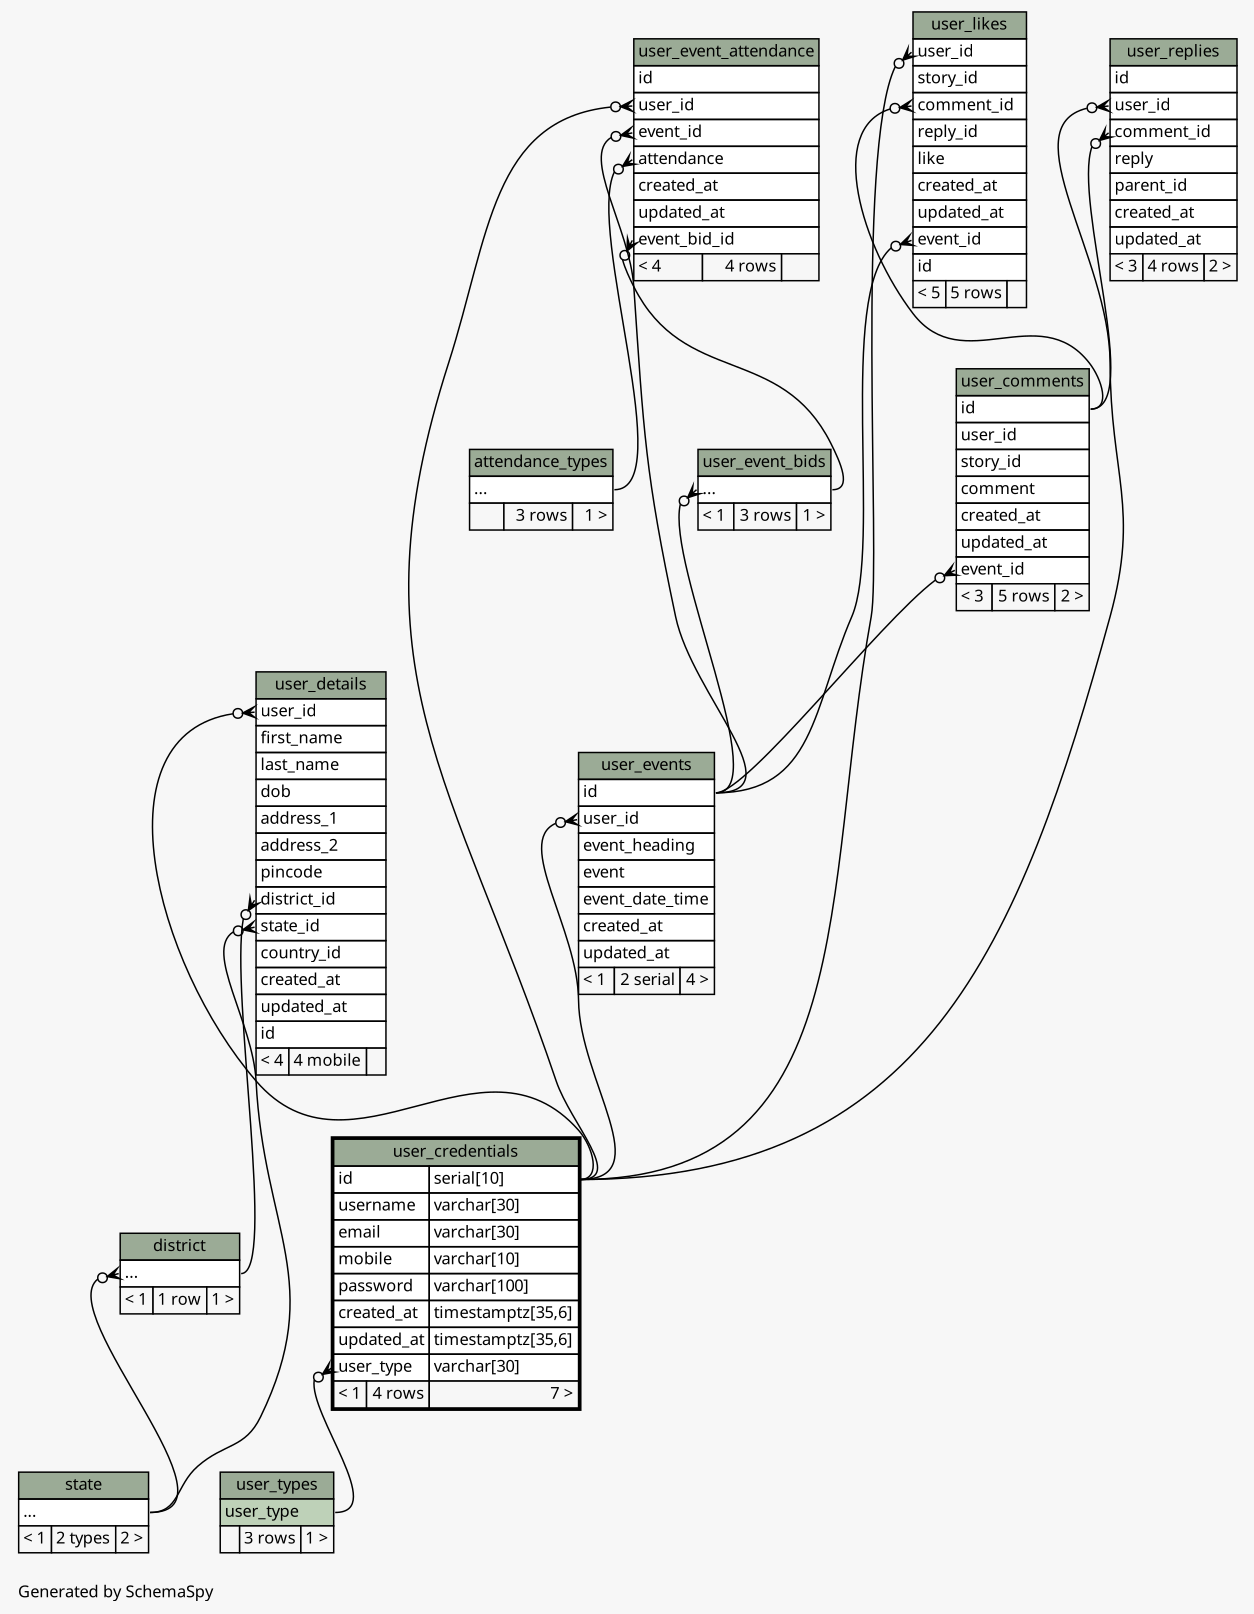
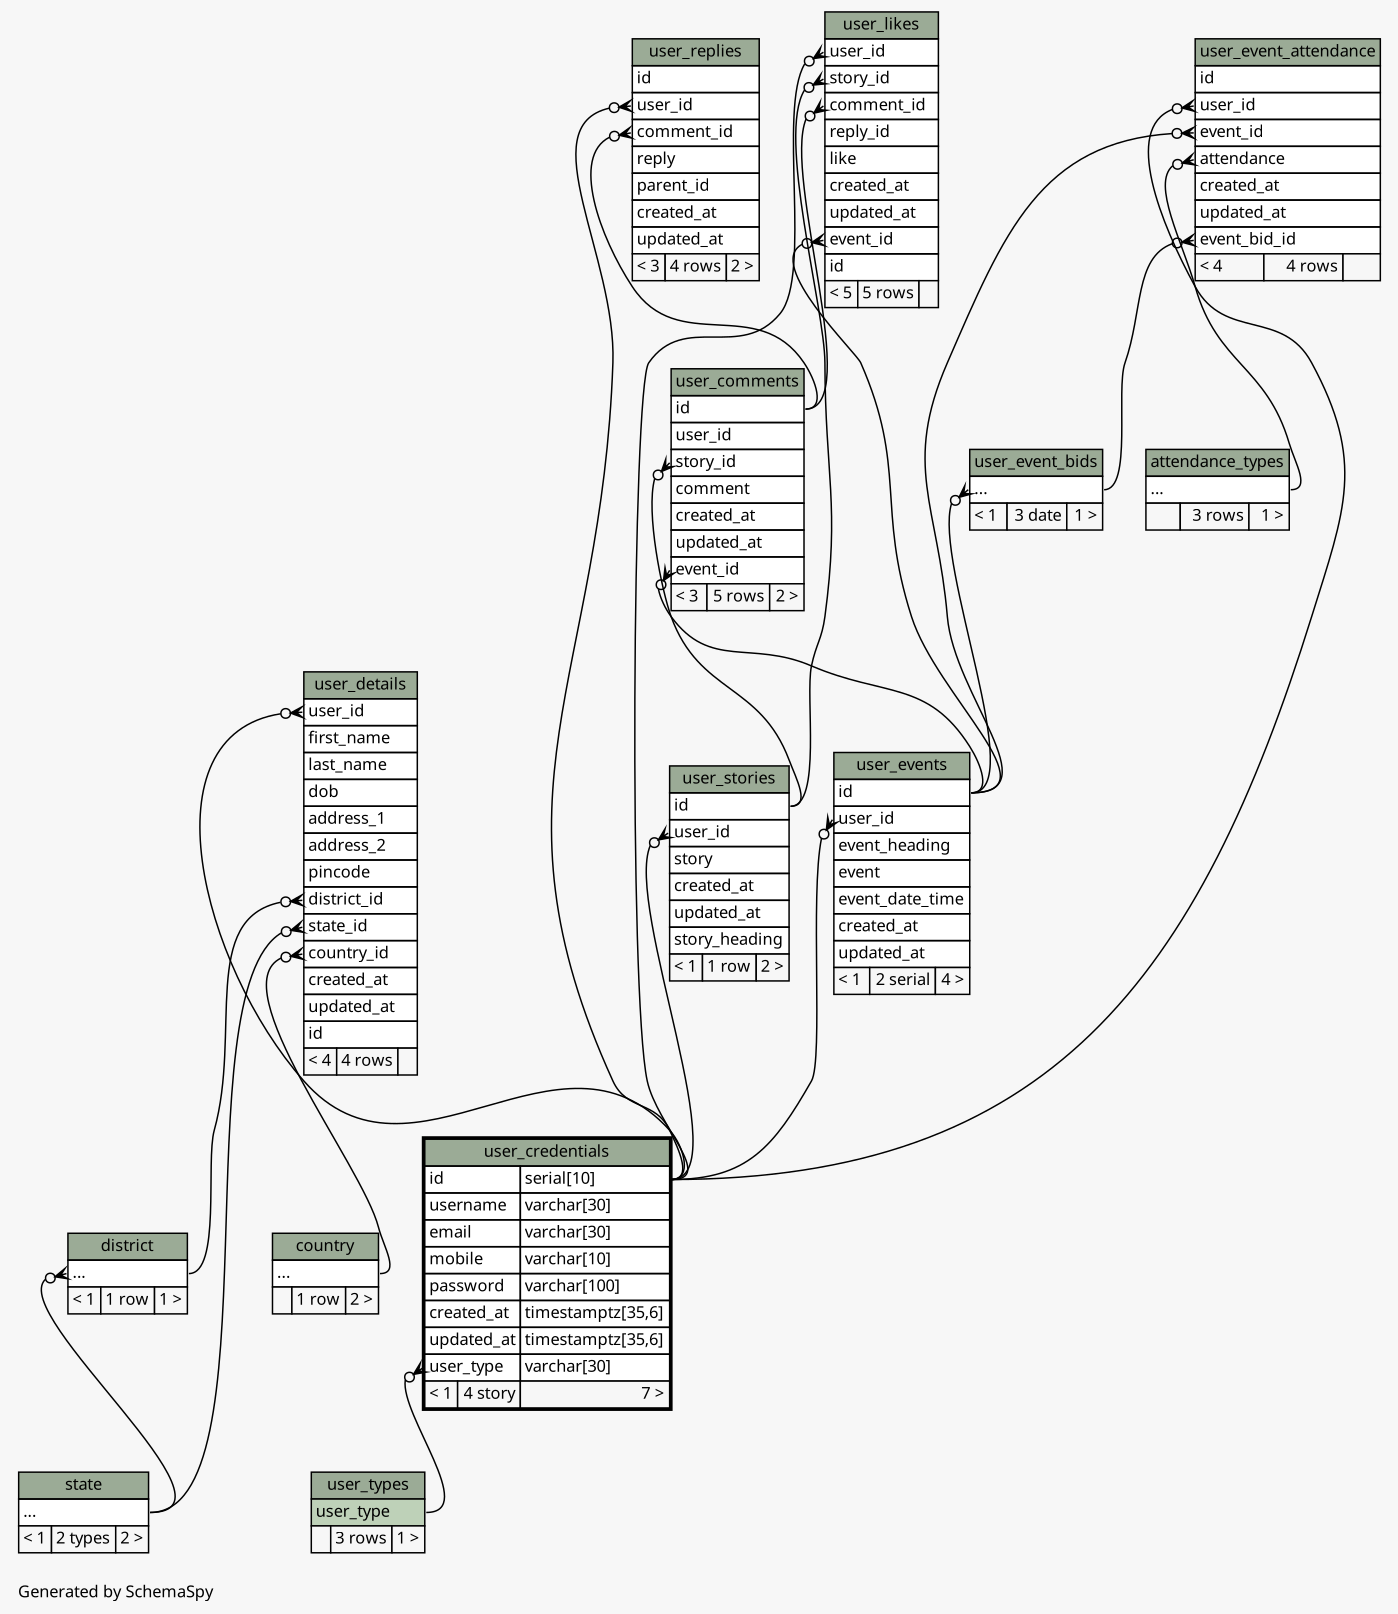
  digraph {
    bgcolor="#f7f7f7"
    fontname="Noto Sans"
    fontsize=11
    label="\nGenerated by SchemaSpy"
    labeljust=l
    nodesep=0.18
    rankdir=TB
    ranksep=0.46
    node [fontname="Noto Sans" fontsize=11 shape=plaintext]
    edge [arrowhead=none arrowsize=0.8 arrowtail=crowodot dir=back fontname="Noto Sans" headport="id:e" tailport="user_id:w"]
    n1 [label=<     <TABLE BORDER="0" CELLBORDER="1" CELLSPACING="0" BGCOLOR="#ffffff">       <TR><TD COLSPAN="3" BGCOLOR="#9bab96" ALIGN="CENTER">district</TD></TR>       <TR><TD PORT="elipses" COLSPAN="3" ALIGN="LEFT">...</TD></TR>       <TR><TD ALIGN="LEFT" BGCOLOR="#f7f7f7">&lt; 1</TD><TD ALIGN="RIGHT" BGCOLOR="#f7f7f7">1 row</TD><TD ALIGN="RIGHT" BGCOLOR="#f7f7f7">1 &gt;</TD></TR>     </TABLE>>]
    n2 [label=<     <TABLE BORDER="0" CELLBORDER="1" CELLSPACING="0" BGCOLOR="#ffffff">       <TR><TD COLSPAN="3" BGCOLOR="#9bab96" ALIGN="CENTER">state</TD></TR>       <TR><TD PORT="elipses" COLSPAN="3" ALIGN="LEFT">...</TD></TR>       <TR><TD ALIGN="LEFT" BGCOLOR="#f7f7f7">&lt; 1</TD><TD ALIGN="RIGHT" BGCOLOR="#f7f7f7">2 types</TD><TD ALIGN="RIGHT" BGCOLOR="#f7f7f7">2 &gt;</TD></TR>     </TABLE>>]
+   n3 [label=<     <TABLE BORDER="0" CELLBORDER="1" CELLSPACING="0" BGCOLOR="#ffffff">       <TR><TD COLSPAN="3" BGCOLOR="#9bab96" ALIGN="CENTER">country</TD></TR>       <TR><TD PORT="elipses" COLSPAN="3" ALIGN="LEFT">...</TD></TR>       <TR><TD ALIGN="LEFT" BGCOLOR="#f7f7f7">  </TD><TD ALIGN="RIGHT" BGCOLOR="#f7f7f7">1 row</TD><TD ALIGN="RIGHT" BGCOLOR="#f7f7f7">2 &gt;</TD></TR>     </TABLE>>]
    n4 [label=<     <TABLE BORDER="0" CELLBORDER="1" CELLSPACING="0" BGCOLOR="#ffffff">       <TR><TD COLSPAN="3" BGCOLOR="#9bab96" ALIGN="CENTER">user_comments</TD></TR>       <TR><TD PORT="id" COLSPAN="3" ALIGN="LEFT">id</TD></TR>       <TR><TD PORT="user_id" COLSPAN="3" ALIGN="LEFT">user_id</TD></TR>       <TR><TD PORT="story_id" COLSPAN="3" ALIGN="LEFT">story_id</TD></TR>       <TR><TD PORT="comment" COLSPAN="3" ALIGN="LEFT">comment</TD></TR>       <TR><TD PORT="created_at" COLSPAN="3" ALIGN="LEFT">created_at</TD></TR>       <TR><TD PORT="updated_at" COLSPAN="3" ALIGN="LEFT">updated_at</TD></TR>       <TR><TD PORT="event_id" COLSPAN="3" ALIGN="LEFT">event_id</TD></TR>       <TR><TD ALIGN="LEFT" BGCOLOR="#f7f7f7">&lt; 3</TD><TD ALIGN="RIGHT" BGCOLOR="#f7f7f7">5 rows</TD><TD ALIGN="RIGHT" BGCOLOR="#f7f7f7">2 &gt;</TD></TR>     </TABLE>>]
    n5 [label=<     <TABLE BORDER="0" CELLBORDER="1" CELLSPACING="0" BGCOLOR="#ffffff">       <TR><TD COLSPAN="3" BGCOLOR="#9bab96" ALIGN="CENTER">user_events</TD></TR>       <TR><TD PORT="id" COLSPAN="3" ALIGN="LEFT">id</TD></TR>       <TR><TD PORT="user_id" COLSPAN="3" ALIGN="LEFT">user_id</TD></TR>       <TR><TD PORT="event_heading" COLSPAN="3" ALIGN="LEFT">event_heading</TD></TR>       <TR><TD PORT="event" COLSPAN="3" ALIGN="LEFT">event</TD></TR>       <TR><TD PORT="event_date_time" COLSPAN="3" ALIGN="LEFT">event_date_time</TD></TR>       <TR><TD PORT="created_at" COLSPAN="3" ALIGN="LEFT">created_at</TD></TR>       <TR><TD PORT="updated_at" COLSPAN="3" ALIGN="LEFT">updated_at</TD></TR>       <TR><TD ALIGN="LEFT" BGCOLOR="#f7f7f7">&lt; 1</TD><TD ALIGN="RIGHT" BGCOLOR="#f7f7f7">2 serial</TD><TD ALIGN="RIGHT" BGCOLOR="#f7f7f7">4 &gt;</TD></TR>     </TABLE>>]
-   n7 [label=<     <TABLE BORDER="2" CELLBORDER="1" CELLSPACING="0" BGCOLOR="#ffffff">       <TR><TD COLSPAN="3" BGCOLOR="#9bab96" ALIGN="CENTER">user_credentials</TD></TR>       <TR><TD PORT="id" COLSPAN="2" ALIGN="LEFT">id</TD><TD PORT="id.type" ALIGN="LEFT">serial[10]</TD></TR>       <TR><TD PORT="username" COLSPAN="2" ALIGN="LEFT">username</TD><TD PORT="username.type" ALIGN="LEFT">varchar[30]</TD></TR>       <TR><TD PORT="email" COLSPAN="2" ALIGN="LEFT">email</TD><TD PORT="email.type" ALIGN="LEFT">varchar[30]</TD></TR>       <TR><TD PORT="mobile" COLSPAN="2" ALIGN="LEFT">mobile</TD><TD PORT="mobile.type" ALIGN="LEFT">varchar[10]</TD></TR>       <TR><TD PORT="password" COLSPAN="2" ALIGN="LEFT">password</TD><TD PORT="password.type" ALIGN="LEFT">varchar[100]</TD></TR>       <TR><TD PORT="created_at" COLSPAN="2" ALIGN="LEFT">created_at</TD><TD PORT="created_at.type" ALIGN="LEFT">timestamptz[35,6]</TD></TR>       <TR><TD PORT="updated_at" COLSPAN="2" ALIGN="LEFT">updated_at</TD><TD PORT="updated_at.type" ALIGN="LEFT">timestamptz[35,6]</TD></TR>       <TR><TD PORT="user_type" COLSPAN="2" ALIGN="LEFT">user_type</TD><TD PORT="user_type.type" ALIGN="LEFT">varchar[30]</TD></TR>       <TR><TD ALIGN="LEFT" BGCOLOR="#f7f7f7">&lt; 1</TD><TD ALIGN="RIGHT" BGCOLOR="#f7f7f7">4 rows</TD><TD ALIGN="RIGHT" BGCOLOR="#f7f7f7">7 &gt;</TD></TR>     </TABLE>>]
+   n6 [label=<     <TABLE BORDER="0" CELLBORDER="1" CELLSPACING="0" BGCOLOR="#ffffff">       <TR><TD COLSPAN="3" BGCOLOR="#9bab96" ALIGN="CENTER">user_stories</TD></TR>       <TR><TD PORT="id" COLSPAN="3" ALIGN="LEFT">id</TD></TR>       <TR><TD PORT="user_id" COLSPAN="3" ALIGN="LEFT">user_id</TD></TR>       <TR><TD PORT="story" COLSPAN="3" ALIGN="LEFT">story</TD></TR>       <TR><TD PORT="created_at" COLSPAN="3" ALIGN="LEFT">created_at</TD></TR>       <TR><TD PORT="updated_at" COLSPAN="3" ALIGN="LEFT">updated_at</TD></TR>       <TR><TD PORT="story_heading" COLSPAN="3" ALIGN="LEFT">story_heading</TD></TR>       <TR><TD ALIGN="LEFT" BGCOLOR="#f7f7f7">&lt; 1</TD><TD ALIGN="RIGHT" BGCOLOR="#f7f7f7">1 row</TD><TD ALIGN="RIGHT" BGCOLOR="#f7f7f7">2 &gt;</TD></TR>     </TABLE>>]
+   n7 [label=<     <TABLE BORDER="2" CELLBORDER="1" CELLSPACING="0" BGCOLOR="#ffffff">       <TR><TD COLSPAN="3" BGCOLOR="#9bab96" ALIGN="CENTER">user_credentials</TD></TR>       <TR><TD PORT="id" COLSPAN="2" ALIGN="LEFT">id</TD><TD PORT="id.type" ALIGN="LEFT">serial[10]</TD></TR>       <TR><TD PORT="username" COLSPAN="2" ALIGN="LEFT">username</TD><TD PORT="username.type" ALIGN="LEFT">varchar[30]</TD></TR>       <TR><TD PORT="email" COLSPAN="2" ALIGN="LEFT">email</TD><TD PORT="email.type" ALIGN="LEFT">varchar[30]</TD></TR>       <TR><TD PORT="mobile" COLSPAN="2" ALIGN="LEFT">mobile</TD><TD PORT="mobile.type" ALIGN="LEFT">varchar[10]</TD></TR>       <TR><TD PORT="password" COLSPAN="2" ALIGN="LEFT">password</TD><TD PORT="password.type" ALIGN="LEFT">varchar[100]</TD></TR>       <TR><TD PORT="created_at" COLSPAN="2" ALIGN="LEFT">created_at</TD><TD PORT="created_at.type" ALIGN="LEFT">timestamptz[35,6]</TD></TR>       <TR><TD PORT="updated_at" COLSPAN="2" ALIGN="LEFT">updated_at</TD><TD PORT="updated_at.type" ALIGN="LEFT">timestamptz[35,6]</TD></TR>       <TR><TD PORT="user_type" COLSPAN="2" ALIGN="LEFT">user_type</TD><TD PORT="user_type.type" ALIGN="LEFT">varchar[30]</TD></TR>       <TR><TD ALIGN="LEFT" BGCOLOR="#f7f7f7">&lt; 1</TD><TD ALIGN="RIGHT" BGCOLOR="#f7f7f7">4 story</TD><TD ALIGN="RIGHT" BGCOLOR="#f7f7f7">7 &gt;</TD></TR>     </TABLE>>]
    n8 [label=<     <TABLE BORDER="0" CELLBORDER="1" CELLSPACING="0" BGCOLOR="#ffffff">       <TR><TD COLSPAN="3" BGCOLOR="#9bab96" ALIGN="CENTER">user_types</TD></TR>       <TR><TD PORT="user_type" COLSPAN="3" BGCOLOR="#bed1b8" ALIGN="LEFT">user_type</TD></TR>       <TR><TD ALIGN="LEFT" BGCOLOR="#f7f7f7">  </TD><TD ALIGN="RIGHT" BGCOLOR="#f7f7f7">3 rows</TD><TD ALIGN="RIGHT" BGCOLOR="#f7f7f7">1 &gt;</TD></TR>     </TABLE>>]
-   n9 [label=<     <TABLE BORDER="0" CELLBORDER="1" CELLSPACING="0" BGCOLOR="#ffffff">       <TR><TD COLSPAN="3" BGCOLOR="#9bab96" ALIGN="CENTER">user_details</TD></TR>       <TR><TD PORT="user_id" COLSPAN="3" ALIGN="LEFT">user_id</TD></TR>       <TR><TD PORT="first_name" COLSPAN="3" ALIGN="LEFT">first_name</TD></TR>       <TR><TD PORT="last_name" COLSPAN="3" ALIGN="LEFT">last_name</TD></TR>       <TR><TD PORT="dob" COLSPAN="3" ALIGN="LEFT">dob</TD></TR>       <TR><TD PORT="address_1" COLSPAN="3" ALIGN="LEFT">address_1</TD></TR>       <TR><TD PORT="address_2" COLSPAN="3" ALIGN="LEFT">address_2</TD></TR>       <TR><TD PORT="pincode" COLSPAN="3" ALIGN="LEFT">pincode</TD></TR>       <TR><TD PORT="district_id" COLSPAN="3" ALIGN="LEFT">district_id</TD></TR>       <TR><TD PORT="state_id" COLSPAN="3" ALIGN="LEFT">state_id</TD></TR>       <TR><TD PORT="country_id" COLSPAN="3" ALIGN="LEFT">country_id</TD></TR>       <TR><TD PORT="created_at" COLSPAN="3" ALIGN="LEFT">created_at</TD></TR>       <TR><TD PORT="updated_at" COLSPAN="3" ALIGN="LEFT">updated_at</TD></TR>       <TR><TD PORT="id" COLSPAN="3" ALIGN="LEFT">id</TD></TR>       <TR><TD ALIGN="LEFT" BGCOLOR="#f7f7f7">&lt; 4</TD><TD ALIGN="RIGHT" BGCOLOR="#f7f7f7">4 mobile</TD><TD ALIGN="RIGHT" BGCOLOR="#f7f7f7">  </TD></TR>     </TABLE>>]
+   n9 [label=<     <TABLE BORDER="0" CELLBORDER="1" CELLSPACING="0" BGCOLOR="#ffffff">       <TR><TD COLSPAN="3" BGCOLOR="#9bab96" ALIGN="CENTER">user_details</TD></TR>       <TR><TD PORT="user_id" COLSPAN="3" ALIGN="LEFT">user_id</TD></TR>       <TR><TD PORT="first_name" COLSPAN="3" ALIGN="LEFT">first_name</TD></TR>       <TR><TD PORT="last_name" COLSPAN="3" ALIGN="LEFT">last_name</TD></TR>       <TR><TD PORT="dob" COLSPAN="3" ALIGN="LEFT">dob</TD></TR>       <TR><TD PORT="address_1" COLSPAN="3" ALIGN="LEFT">address_1</TD></TR>       <TR><TD PORT="address_2" COLSPAN="3" ALIGN="LEFT">address_2</TD></TR>       <TR><TD PORT="pincode" COLSPAN="3" ALIGN="LEFT">pincode</TD></TR>       <TR><TD PORT="district_id" COLSPAN="3" ALIGN="LEFT">district_id</TD></TR>       <TR><TD PORT="state_id" COLSPAN="3" ALIGN="LEFT">state_id</TD></TR>       <TR><TD PORT="country_id" COLSPAN="3" ALIGN="LEFT">country_id</TD></TR>       <TR><TD PORT="created_at" COLSPAN="3" ALIGN="LEFT">created_at</TD></TR>       <TR><TD PORT="updated_at" COLSPAN="3" ALIGN="LEFT">updated_at</TD></TR>       <TR><TD PORT="id" COLSPAN="3" ALIGN="LEFT">id</TD></TR>       <TR><TD ALIGN="LEFT" BGCOLOR="#f7f7f7">&lt; 4</TD><TD ALIGN="RIGHT" BGCOLOR="#f7f7f7">4 rows</TD><TD ALIGN="RIGHT" BGCOLOR="#f7f7f7">  </TD></TR>     </TABLE>>]
    n10 [label=<     <TABLE BORDER="0" CELLBORDER="1" CELLSPACING="0" BGCOLOR="#ffffff">       <TR><TD COLSPAN="3" BGCOLOR="#9bab96" ALIGN="CENTER">user_event_attendance</TD></TR>       <TR><TD PORT="id" COLSPAN="3" ALIGN="LEFT">id</TD></TR>       <TR><TD PORT="user_id" COLSPAN="3" ALIGN="LEFT">user_id</TD></TR>       <TR><TD PORT="event_id" COLSPAN="3" ALIGN="LEFT">event_id</TD></TR>       <TR><TD PORT="attendance" COLSPAN="3" ALIGN="LEFT">attendance</TD></TR>       <TR><TD PORT="created_at" COLSPAN="3" ALIGN="LEFT">created_at</TD></TR>       <TR><TD PORT="updated_at" COLSPAN="3" ALIGN="LEFT">updated_at</TD></TR>       <TR><TD PORT="event_bid_id" COLSPAN="3" ALIGN="LEFT">event_bid_id</TD></TR>       <TR><TD ALIGN="LEFT" BGCOLOR="#f7f7f7">&lt; 4</TD><TD ALIGN="RIGHT" BGCOLOR="#f7f7f7">4 rows</TD><TD ALIGN="RIGHT" BGCOLOR="#f7f7f7">  </TD></TR>     </TABLE>>]
    n11 [label=<     <TABLE BORDER="0" CELLBORDER="1" CELLSPACING="0" BGCOLOR="#ffffff">       <TR><TD COLSPAN="3" BGCOLOR="#9bab96" ALIGN="CENTER">attendance_types</TD></TR>       <TR><TD PORT="elipses" COLSPAN="3" ALIGN="LEFT">...</TD></TR>       <TR><TD ALIGN="LEFT" BGCOLOR="#f7f7f7">  </TD><TD ALIGN="RIGHT" BGCOLOR="#f7f7f7">3 rows</TD><TD ALIGN="RIGHT" BGCOLOR="#f7f7f7">1 &gt;</TD></TR>     </TABLE>>]
-   n12 [label=<     <TABLE BORDER="0" CELLBORDER="1" CELLSPACING="0" BGCOLOR="#ffffff">       <TR><TD COLSPAN="3" BGCOLOR="#9bab96" ALIGN="CENTER">user_event_bids</TD></TR>       <TR><TD PORT="elipses" COLSPAN="3" ALIGN="LEFT">...</TD></TR>       <TR><TD ALIGN="LEFT" BGCOLOR="#f7f7f7">&lt; 1</TD><TD ALIGN="RIGHT" BGCOLOR="#f7f7f7">3 rows</TD><TD ALIGN="RIGHT" BGCOLOR="#f7f7f7">1 &gt;</TD></TR>     </TABLE>>]
+   n12 [label=<     <TABLE BORDER="0" CELLBORDER="1" CELLSPACING="0" BGCOLOR="#ffffff">       <TR><TD COLSPAN="3" BGCOLOR="#9bab96" ALIGN="CENTER">user_event_bids</TD></TR>       <TR><TD PORT="elipses" COLSPAN="3" ALIGN="LEFT">...</TD></TR>       <TR><TD ALIGN="LEFT" BGCOLOR="#f7f7f7">&lt; 1</TD><TD ALIGN="RIGHT" BGCOLOR="#f7f7f7">3 date</TD><TD ALIGN="RIGHT" BGCOLOR="#f7f7f7">1 &gt;</TD></TR>     </TABLE>>]
    n13 [label=<     <TABLE BORDER="0" CELLBORDER="1" CELLSPACING="0" BGCOLOR="#ffffff">       <TR><TD COLSPAN="3" BGCOLOR="#9bab96" ALIGN="CENTER">user_likes</TD></TR>       <TR><TD PORT="user_id" COLSPAN="3" ALIGN="LEFT">user_id</TD></TR>       <TR><TD PORT="story_id" COLSPAN="3" ALIGN="LEFT">story_id</TD></TR>       <TR><TD PORT="comment_id" COLSPAN="3" ALIGN="LEFT">comment_id</TD></TR>       <TR><TD PORT="reply_id" COLSPAN="3" ALIGN="LEFT">reply_id</TD></TR>       <TR><TD PORT="like" COLSPAN="3" ALIGN="LEFT">like</TD></TR>       <TR><TD PORT="created_at" COLSPAN="3" ALIGN="LEFT">created_at</TD></TR>       <TR><TD PORT="updated_at" COLSPAN="3" ALIGN="LEFT">updated_at</TD></TR>       <TR><TD PORT="event_id" COLSPAN="3" ALIGN="LEFT">event_id</TD></TR>       <TR><TD PORT="id" COLSPAN="3" ALIGN="LEFT">id</TD></TR>       <TR><TD ALIGN="LEFT" BGCOLOR="#f7f7f7">&lt; 5</TD><TD ALIGN="RIGHT" BGCOLOR="#f7f7f7">5 rows</TD><TD ALIGN="RIGHT" BGCOLOR="#f7f7f7">  </TD></TR>     </TABLE>>]
    n14 [label=<     <TABLE BORDER="0" CELLBORDER="1" CELLSPACING="0" BGCOLOR="#ffffff">       <TR><TD COLSPAN="3" BGCOLOR="#9bab96" ALIGN="CENTER">user_replies</TD></TR>       <TR><TD PORT="id" COLSPAN="3" ALIGN="LEFT">id</TD></TR>       <TR><TD PORT="user_id" COLSPAN="3" ALIGN="LEFT">user_id</TD></TR>       <TR><TD PORT="comment_id" COLSPAN="3" ALIGN="LEFT">comment_id</TD></TR>       <TR><TD PORT="reply" COLSPAN="3" ALIGN="LEFT">reply</TD></TR>       <TR><TD PORT="parent_id" COLSPAN="3" ALIGN="LEFT">parent_id</TD></TR>       <TR><TD PORT="created_at" COLSPAN="3" ALIGN="LEFT">created_at</TD></TR>       <TR><TD PORT="updated_at" COLSPAN="3" ALIGN="LEFT">updated_at</TD></TR>       <TR><TD ALIGN="LEFT" BGCOLOR="#f7f7f7">&lt; 3</TD><TD ALIGN="RIGHT" BGCOLOR="#f7f7f7">4 rows</TD><TD ALIGN="RIGHT" BGCOLOR="#f7f7f7">2 &gt;</TD></TR>     </TABLE>>]
    n1 -> n2 [headport="elipses:e" tailport="elipses:w"]
    n4 -> n5 [tailport="event_id:w"]
+   n4 -> n6 [tailport="story_id:w"]
    n5 -> n7 [headport="id.type:e"]
+   n6 -> n7 [headport="id.type:e"]
    n7 -> n8 [headport="user_type:e" tailport="user_type:w"]
    n9 -> n1 [headport="elipses:e" tailport="district_id:w"]
    n9 -> n2 [headport="elipses:e" tailport="state_id:w"]
+   n9 -> n3 [headport="elipses:e" tailport="country_id:w"]
    n9 -> n7 [headport="id.type:e"]
    n10 -> n5 [tailport="event_id:w"]
    n10 -> n7 [headport="id.type:e"]
    n10 -> n11 [headport="elipses:e" tailport="attendance:w"]
    n10 -> n12 [headport="elipses:e" tailport="event_bid_id:w"]
    n12 -> n5 [tailport="elipses:w"]
    n13 -> n4 [tailport="comment_id:w"]
    n13 -> n5 [tailport="event_id:w"]
+   n13 -> n6 [tailport="story_id:w"]
    n13 -> n7 [headport="id.type:e"]
    n14 -> n4 [tailport="comment_id:w"]
    n14 -> n7 [headport="id.type:e"]
  }
